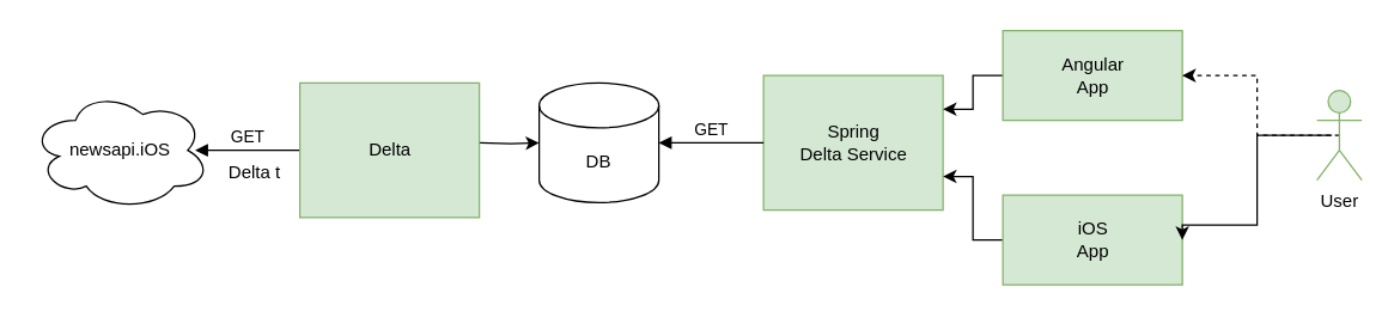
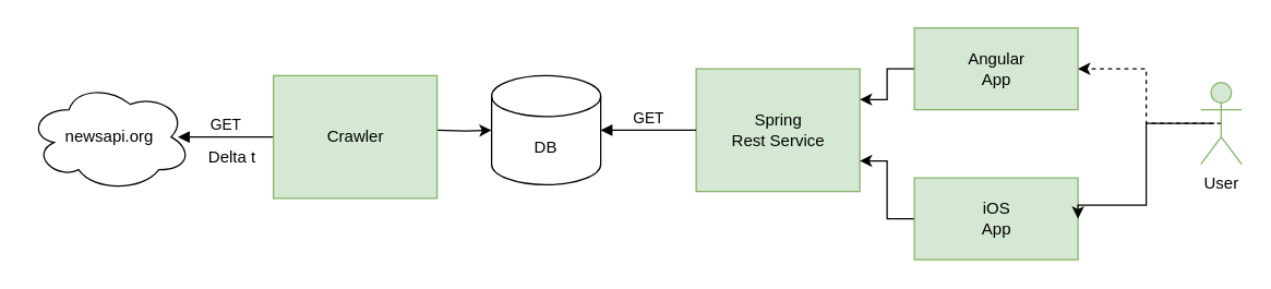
  <mxCell id="0" />
  <mxCell id="1" parent="0" />
  <mxCell id="2" value="DB" style="shape=cylinder3;whiteSpace=wrap;html=1;boundedLbl=1;backgroundOutline=1;size=15;" parent="1" vertex="1"><mxGeometry x="360" y="55" width="80" height="80" as="geometry" /></mxCell>
  <mxCell id="3" style="edgeStyle=orthogonalEdgeStyle;rounded=0;orthogonalLoop=1;jettySize=auto;html=1;entryX=0;entryY=0.5;entryDx=0;entryDy=0;entryPerimeter=0;" parent="1" target="2" edge="1"><mxGeometry relative="1" as="geometry"><mxPoint x="320" y="95" as="sourcePoint" /></mxGeometry></mxCell>
  <mxCell id="4" value="GET" style="html=1;verticalAlign=bottom;endArrow=block;rounded=0;" parent="1" edge="1"><mxGeometry width="80" relative="1" as="geometry"><mxPoint x="200" y="100" as="sourcePoint" /><mxPoint x="130" y="100" as="targetPoint" /></mxGeometry></mxCell>
  <mxCell id="5" value="Delta t" style="text;html=1;strokeColor=none;fillColor=none;align=center;verticalAlign=middle;whiteSpace=wrap;rounded=0;" parent="1" vertex="1"><mxGeometry x="140" y="100" width="60" height="30" as="geometry" /></mxCell>
- <mxCell id="6" value="newsapi.iOS" style="ellipse;shape=cloud;whiteSpace=wrap;html=1;" parent="1" vertex="1"><mxGeometry x="20" y="60" width="120" height="80" as="geometry" /></mxCell>
- <mxCell id="7" value="Spring&lt;br&gt;Delta Service" style="html=1;fillColor=#d5e8d4;strokeColor=#82b366;" parent="1" vertex="1"><mxGeometry x="510" y="50" width="120" height="90" as="geometry" /></mxCell>
+ <mxCell id="6" value="newsapi.org" style="ellipse;shape=cloud;whiteSpace=wrap;html=1;" parent="1" vertex="1"><mxGeometry x="20" y="60" width="120" height="80" as="geometry" /></mxCell>
+ <mxCell id="7" value="Spring&lt;br&gt;Rest Service" style="html=1;fillColor=#d5e8d4;strokeColor=#82b366;" parent="1" vertex="1"><mxGeometry x="510" y="50" width="120" height="90" as="geometry" /></mxCell>
  <mxCell id="8" style="edgeStyle=orthogonalEdgeStyle;rounded=0;orthogonalLoop=1;jettySize=auto;html=1;exitX=0;exitY=0.5;exitDx=0;exitDy=0;entryX=1;entryY=0.25;entryDx=0;entryDy=0;" parent="1" source="9" target="7" edge="1"><mxGeometry relative="1" as="geometry" /></mxCell>
  <mxCell id="9" value="Angular&lt;br&gt;App" style="html=1;fillColor=#d5e8d4;strokeColor=#82b366;" parent="1" vertex="1"><mxGeometry x="670" y="20" width="120" height="60" as="geometry" /></mxCell>
  <mxCell id="10" style="edgeStyle=orthogonalEdgeStyle;rounded=0;orthogonalLoop=1;jettySize=auto;html=1;exitX=0;exitY=0.5;exitDx=0;exitDy=0;entryX=1;entryY=0.75;entryDx=0;entryDy=0;" parent="1" source="11" target="7" edge="1"><mxGeometry relative="1" as="geometry" /></mxCell>
  <mxCell id="11" value="iOS&lt;br&gt;App" style="html=1;fillColor=#d5e8d4;strokeColor=#82b366;" parent="1" vertex="1"><mxGeometry x="670" y="130" width="120" height="60" as="geometry" /></mxCell>
  <mxCell id="12" style="edgeStyle=orthogonalEdgeStyle;rounded=0;orthogonalLoop=1;jettySize=auto;html=1;exitX=0.5;exitY=0.5;exitDx=0;exitDy=0;exitPerimeter=0;entryX=1;entryY=0.5;entryDx=0;entryDy=0;dashed=1;" parent="1" source="13" target="9" edge="1"><mxGeometry relative="1" as="geometry"><Array as="points"><mxPoint x="840" y="90" /><mxPoint x="840" y="50" /></Array></mxGeometry></mxCell>
  <mxCell id="13" value="User&lt;br&gt;" style="shape=umlActor;verticalLabelPosition=bottom;verticalAlign=top;html=1;fillColor=#d5e8d4;strokeColor=#82b366;" parent="1" vertex="1"><mxGeometry x="880" y="60" width="30" height="60" as="geometry" /></mxCell>
  <mxCell id="14" value="GET" style="html=1;verticalAlign=bottom;endArrow=block;rounded=0;exitX=0;exitY=0.5;exitDx=0;exitDy=0;entryX=1;entryY=0.5;entryDx=0;entryDy=0;entryPerimeter=0;" parent="1" source="7" target="2" edge="1"><mxGeometry width="80" relative="1" as="geometry"><mxPoint x="450" y="380" as="sourcePoint" /><mxPoint x="530" y="380" as="targetPoint" /></mxGeometry></mxCell>
  <mxCell id="15" style="edgeStyle=orthogonalEdgeStyle;rounded=0;orthogonalLoop=1;jettySize=auto;html=1;entryX=1;entryY=0.5;entryDx=0;entryDy=0;" edge="1" parent="1" target="11"><mxGeometry relative="1" as="geometry"><mxPoint x="890" y="90" as="sourcePoint" /><mxPoint x="810" y="45" as="targetPoint" /><Array as="points"><mxPoint x="840" y="90" /><mxPoint x="840" y="150" /></Array></mxGeometry></mxCell>
- <mxCell id="16" value="Delta" style="html=1;fillColor=#d5e8d4;strokeColor=#82b366;" vertex="1" parent="1"><mxGeometry x="200" y="55" width="120" height="90" as="geometry" /></mxCell>
+ <mxCell id="16" value="Crawler" style="html=1;fillColor=#d5e8d4;strokeColor=#82b366;" vertex="1" parent="1"><mxGeometry x="200" y="55" width="120" height="90" as="geometry" /></mxCell>
